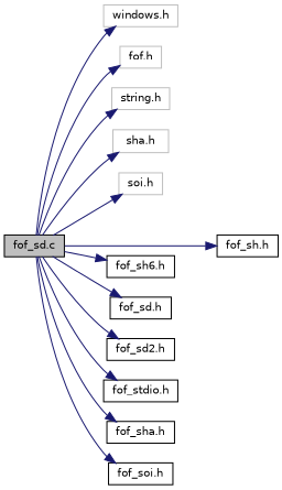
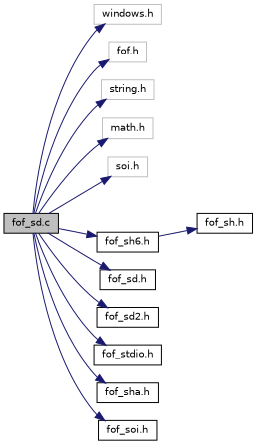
  digraph {
    rankdir=LR
    node [color=black fillcolor=white fontname=Helvetica fontsize=10 shape=record style=filled]
    edge [color=midnightblue fontname=Helvetica fontsize=10 labelfontname=Helvetica labelfontsize=10 style=solid]
    n1 [fillcolor=grey75 fontcolor=black height=0.2 label="fof_sd.c" width=0.4]
    n2 [color=grey75 height=0.2 label="windows.h" width=0.4]
    n3 [color=grey75 height=0.2 label="fof.h" width=0.4]
    n4 [color=grey75 height=0.2 label="string.h" width=0.4]
-   n5 [color=grey75 height=0.2 label="sha.h" width=0.4]
+   n5 [color=grey75 height=0.2 label="math.h" width=0.4]
    n6 [color=grey75 height=0.2 label="soi.h" width=0.4]
    n7 [height=0.2 label="fof_sh.h" width=0.4]
    n8 [height=0.2 label="fof_sh6.h" width=0.4]
    n9 [height=0.2 label="fof_sd.h" width=0.4]
    n10 [height=0.2 label="fof_sd2.h" width=0.4]
    n11 [height=0.2 label="fof_stdio.h" width=0.4]
    n12 [height=0.2 label="fof_sha.h" width=0.4]
    n13 [height=0.2 label="fof_soi.h" width=0.4]
    n1 -> n2
    n1 -> n3
    n1 -> n4
    n1 -> n5
    n1 -> n6
-   n1 -> n7
+   n8 -> n7
    n1 -> n8
    n1 -> n9
    n1 -> n10
    n1 -> n11
    n1 -> n12
    n1 -> n13
  }
